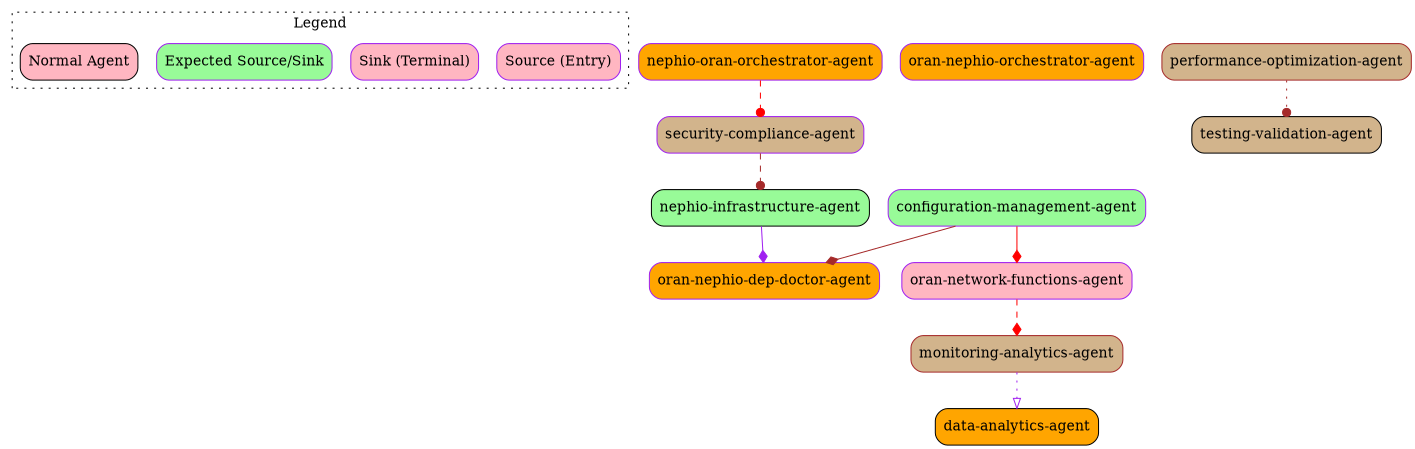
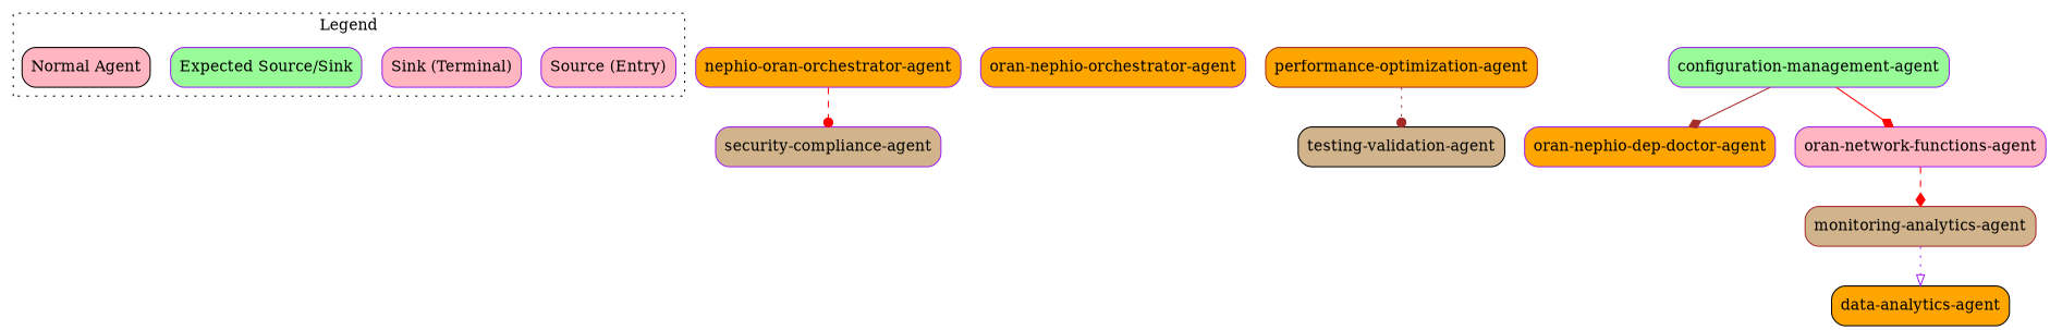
  digraph {
    rankdir=TB
    node [color=purple fillcolor=orange shape=box style="rounded,filled"]
    edge [arrowhead=diamond color=brown style=dashed]
    "Source (Entry)" [fillcolor=lightpink]
    "Sink (Terminal)" [fillcolor=lightpink]
    "Expected Source/Sink" [fillcolor=palegreen]
    "Normal Agent" [color=black fillcolor=lightpink]
    "security-compliance-agent" [fillcolor=tan]
    "nephio-oran-orchestrator-agent"
-   "nephio-infrastructure-agent" [color=black fillcolor=palegreen]
    "oran-nephio-orchestrator-agent"
    "testing-validation-agent" [color=black fillcolor=tan]
    "configuration-management-agent" [fillcolor=palegreen]
    "oran-nephio-dep-doctor-agent"
    "oran-network-functions-agent" [fillcolor=lightpink]
    "monitoring-analytics-agent" [color=brown fillcolor=tan]
    "data-analytics-agent" [color=black]
-   "performance-optimization-agent" [color=brown fillcolor=tan]
+   "performance-optimization-agent" [color=brown]
    subgraph cluster_1 {
      label=Legend
      style=dotted
      "Source (Entry)"
      "Sink (Terminal)"
      "Expected Source/Sink"
      "Normal Agent"
    }
-   "security-compliance-agent" -> "nephio-infrastructure-agent" [arrowhead=dot]
    "nephio-oran-orchestrator-agent" -> "security-compliance-agent" [arrowhead=dot color=red]
-   "nephio-infrastructure-agent" -> "oran-nephio-dep-doctor-agent" [color=purple style=solid]
    "configuration-management-agent" -> "oran-nephio-dep-doctor-agent" [style=solid]
    "configuration-management-agent" -> "oran-network-functions-agent" [color=red style=solid]
    "oran-network-functions-agent" -> "monitoring-analytics-agent" [color=red]
    "monitoring-analytics-agent" -> "data-analytics-agent" [arrowhead=onormal color=purple style=dotted]
    "performance-optimization-agent" -> "testing-validation-agent" [arrowhead=dot style=dotted]
  }
